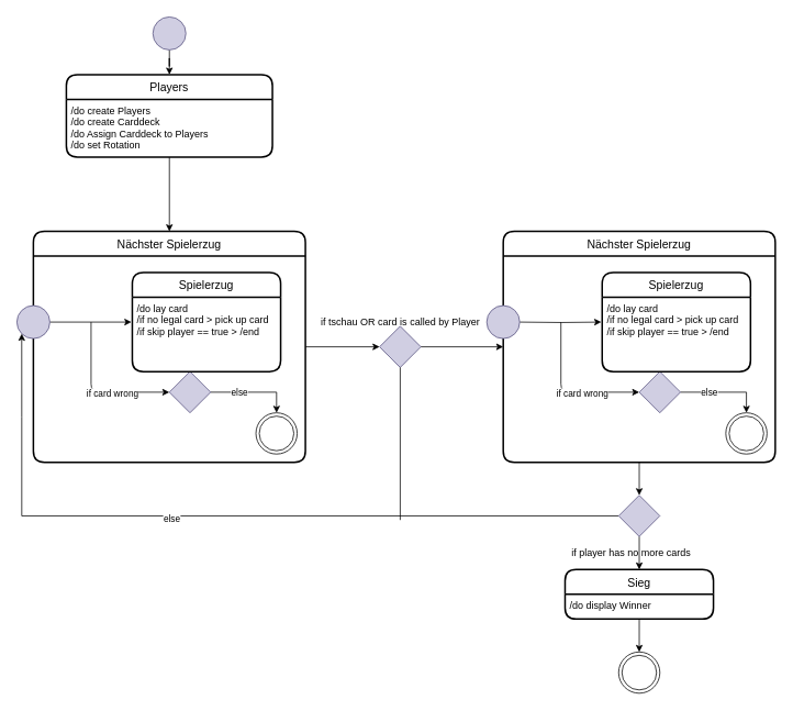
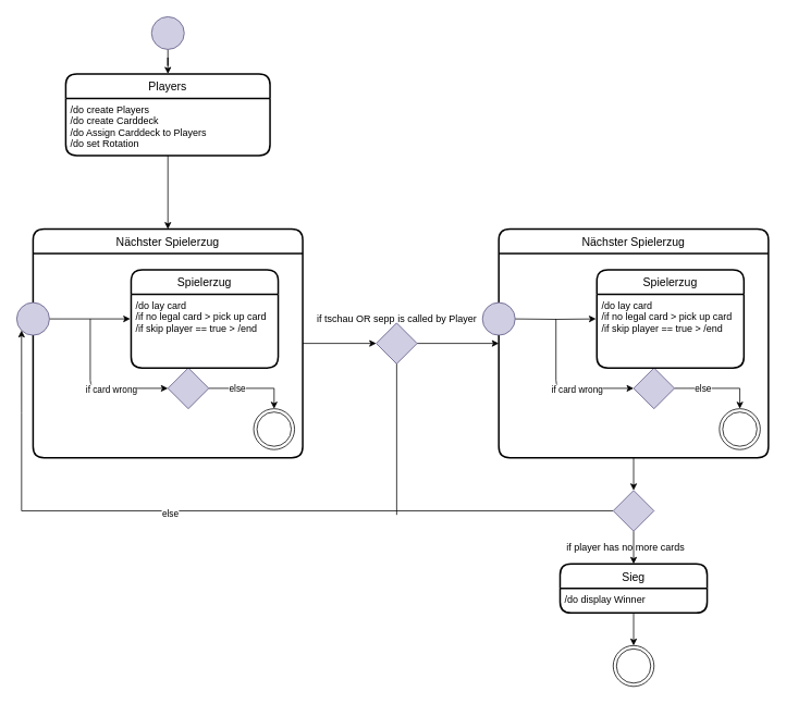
  <mxCell id="0" />
  <mxCell id="1" parent="0" />
  <mxCell id="2" style="edgeStyle=orthogonalEdgeStyle;rounded=0;orthogonalLoop=1;jettySize=auto;html=1;entryX=0.5;entryY=0;entryDx=0;entryDy=0;" edge="1" parent="1" source="3" target="37"><mxGeometry relative="1" as="geometry" /></mxCell>
  <mxCell id="3" value="Nächster Spielerzug" style="swimlane;childLayout=stackLayout;horizontal=1;startSize=30;horizontalStack=0;rounded=1;fontSize=14;fontStyle=0;strokeWidth=2;resizeParent=0;resizeLast=1;shadow=0;dashed=0;align=center;labelBackgroundColor=#ffffff;labelBorderColor=none;swimlaneFillColor=#ffffff;expand=0;dropTarget=0;" vertex="1" parent="1"><mxGeometry x="610" y="280" width="330" height="280" as="geometry" /></mxCell>
  <mxCell id="4" style="edgeStyle=orthogonalEdgeStyle;rounded=0;orthogonalLoop=1;jettySize=auto;html=1;entryX=0;entryY=0.5;entryDx=0;entryDy=0;" edge="1" parent="1" source="31" target="3"><mxGeometry relative="1" as="geometry"><mxPoint x="600" y="420" as="targetPoint" /></mxGeometry></mxCell>
  <mxCell id="5" value="Nächster Spielerzug" style="swimlane;childLayout=stackLayout;horizontal=1;startSize=30;horizontalStack=0;rounded=1;fontSize=14;fontStyle=0;strokeWidth=2;resizeParent=0;resizeLast=1;shadow=0;dashed=0;align=center;labelBackgroundColor=#ffffff;labelBorderColor=none;swimlaneFillColor=#ffffff;expand=0;dropTarget=0;" vertex="1" parent="1"><mxGeometry x="40" y="280" width="330" height="280" as="geometry" /></mxCell>
  <mxCell id="6" style="edgeStyle=orthogonalEdgeStyle;rounded=0;orthogonalLoop=1;jettySize=auto;html=1;entryX=0.5;entryY=0;entryDx=0;entryDy=0;" edge="1" parent="1" source="7" target="26"><mxGeometry relative="1" as="geometry" /></mxCell>
  <mxCell id="7" value="" style="ellipse;whiteSpace=wrap;html=1;aspect=fixed;fillColor=#d0cee2;strokeColor=#56517e;" vertex="1" parent="1"><mxGeometry x="185" y="20" width="40" height="40" as="geometry" /></mxCell>
  <mxCell id="8" style="edgeStyle=orthogonalEdgeStyle;rounded=0;orthogonalLoop=1;jettySize=auto;html=1;entryX=-0.006;entryY=0.333;entryDx=0;entryDy=0;entryPerimeter=0;" edge="1" parent="1" source="9" target="25"><mxGeometry relative="1" as="geometry"><mxPoint x="170" y="390" as="targetPoint" /></mxGeometry></mxCell>
  <mxCell id="9" value="" style="ellipse;whiteSpace=wrap;html=1;aspect=fixed;fillColor=#d0cee2;strokeColor=#56517e;recursiveResize=0;" vertex="1" parent="1"><mxGeometry x="20" y="370" width="40" height="40" as="geometry" /></mxCell>
  <mxCell id="10" value="" style="endArrow=classic;html=1;entryX=0;entryY=0.5;entryDx=0;entryDy=0;" edge="1" parent="1" target="14"><mxGeometry width="50" height="50" relative="1" as="geometry"><mxPoint x="110" y="390" as="sourcePoint" /><mxPoint x="240" y="480" as="targetPoint" /><Array as="points"><mxPoint x="110" y="475" /></Array></mxGeometry></mxCell>
  <mxCell id="11" value="if card wrong" style="edgeLabel;html=1;align=center;verticalAlign=middle;resizable=0;points=[];" vertex="1" connectable="0" parent="10"><mxGeometry x="-0.056" y="26" relative="1" as="geometry"><mxPoint x="25" y="27" as="offset" /></mxGeometry></mxCell>
  <mxCell id="12" style="edgeStyle=orthogonalEdgeStyle;rounded=0;orthogonalLoop=1;jettySize=auto;html=1;entryX=0.5;entryY=0;entryDx=0;entryDy=0;" edge="1" parent="1" source="14" target="15"><mxGeometry relative="1" as="geometry" /></mxCell>
  <mxCell id="13" value="else" style="edgeLabel;html=1;align=center;verticalAlign=middle;resizable=0;points=[];" vertex="1" connectable="0" parent="12"><mxGeometry x="-0.358" y="1" relative="1" as="geometry"><mxPoint as="offset" /></mxGeometry></mxCell>
  <mxCell id="14" value="" style="rhombus;whiteSpace=wrap;html=1;labelBackgroundColor=#ffffff;fillColor=#d0cee2;strokeColor=#56517e;" vertex="1" parent="1"><mxGeometry x="205" y="450" width="50" height="50" as="geometry" /></mxCell>
  <mxCell id="15" value="" style="ellipse;shape=doubleEllipse;whiteSpace=wrap;html=1;aspect=fixed;labelBackgroundColor=#ffffff;fillColor=#FFFFFF;" vertex="1" parent="1"><mxGeometry x="310" y="500" width="50" height="50" as="geometry" /></mxCell>
  <mxCell id="16" style="edgeStyle=orthogonalEdgeStyle;rounded=0;orthogonalLoop=1;jettySize=auto;html=1;entryX=-0.006;entryY=0.333;entryDx=0;entryDy=0;entryPerimeter=0;" edge="1" parent="1" target="30"><mxGeometry relative="1" as="geometry"><mxPoint x="630" y="389.97" as="sourcePoint" /><mxPoint x="740" y="390" as="targetPoint" /></mxGeometry></mxCell>
  <mxCell id="17" value="" style="endArrow=classic;html=1;entryX=0;entryY=0.5;entryDx=0;entryDy=0;" edge="1" parent="1" target="21"><mxGeometry width="50" height="50" relative="1" as="geometry"><mxPoint x="680" y="390" as="sourcePoint" /><mxPoint x="810" y="480" as="targetPoint" /><Array as="points"><mxPoint x="680" y="475" /></Array></mxGeometry></mxCell>
  <mxCell id="18" value="if card wrong" style="edgeLabel;html=1;align=center;verticalAlign=middle;resizable=0;points=[];" vertex="1" connectable="0" parent="17"><mxGeometry x="-0.056" y="26" relative="1" as="geometry"><mxPoint x="25" y="27" as="offset" /></mxGeometry></mxCell>
  <mxCell id="19" style="edgeStyle=orthogonalEdgeStyle;rounded=0;orthogonalLoop=1;jettySize=auto;html=1;entryX=0.5;entryY=0;entryDx=0;entryDy=0;" edge="1" parent="1" source="21" target="22"><mxGeometry relative="1" as="geometry" /></mxCell>
  <mxCell id="20" value="else" style="edgeLabel;html=1;align=center;verticalAlign=middle;resizable=0;points=[];" vertex="1" connectable="0" parent="19"><mxGeometry x="-0.358" y="1" relative="1" as="geometry"><mxPoint as="offset" /></mxGeometry></mxCell>
  <mxCell id="21" value="" style="rhombus;whiteSpace=wrap;html=1;labelBackgroundColor=#ffffff;fillColor=#d0cee2;strokeColor=#56517e;" vertex="1" parent="1"><mxGeometry x="775" y="450" width="50" height="50" as="geometry" /></mxCell>
  <mxCell id="22" value="" style="ellipse;shape=doubleEllipse;whiteSpace=wrap;html=1;aspect=fixed;labelBackgroundColor=#ffffff;fillColor=#FFFFFF;" vertex="1" parent="1"><mxGeometry x="880" y="500" width="50" height="50" as="geometry" /></mxCell>
  <mxCell id="23" value="" style="ellipse;whiteSpace=wrap;html=1;aspect=fixed;fillColor=#d0cee2;strokeColor=#56517e;recursiveResize=0;" vertex="1" parent="1"><mxGeometry x="590" y="370" width="40" height="40" as="geometry" /></mxCell>
  <mxCell id="24" value="Spielerzug" style="swimlane;childLayout=stackLayout;horizontal=1;startSize=30;horizontalStack=0;rounded=1;fontSize=14;fontStyle=0;strokeWidth=2;resizeParent=0;resizeLast=1;shadow=0;dashed=0;align=center;labelBackgroundColor=#ffffff;labelBorderColor=none;swimlaneFillColor=#ffffff;" vertex="1" parent="1"><mxGeometry x="160" y="330" width="180" height="120" as="geometry" /></mxCell>
  <mxCell id="25" value="/do lay card&#10;/if no legal card &gt; pick up card&#10;/if skip player == true &gt; /end" style="align=left;strokeColor=none;fillColor=none;spacingLeft=4;fontSize=12;verticalAlign=top;resizable=0;rotatable=0;part=1;labelBackgroundColor=#ffffff;" vertex="1" parent="24"><mxGeometry y="30" width="180" height="90" as="geometry" /></mxCell>
  <mxCell id="26" value="Players" style="swimlane;childLayout=stackLayout;horizontal=1;startSize=30;horizontalStack=0;rounded=1;fontSize=14;fontStyle=0;strokeWidth=2;resizeParent=0;resizeLast=1;shadow=0;dashed=0;align=center;labelBackgroundColor=#ffffff;labelBorderColor=none;swimlaneFillColor=#ffffff;" vertex="1" parent="1"><mxGeometry x="80" y="90" width="250" height="100" as="geometry" /></mxCell>
  <mxCell id="27" value="/do create Players&#10;/do create Carddeck&#10;/do Assign Carddeck to Players&#10;/do set Rotation" style="align=left;strokeColor=none;fillColor=none;spacingLeft=4;fontSize=12;verticalAlign=top;resizable=0;rotatable=0;part=1;labelBackgroundColor=#ffffff;recursiveResize=0;" vertex="1" parent="26"><mxGeometry y="30" width="250" height="70" as="geometry" /></mxCell>
  <mxCell id="28" style="edgeStyle=orthogonalEdgeStyle;rounded=0;orthogonalLoop=1;jettySize=auto;html=1;entryX=0.5;entryY=0;entryDx=0;entryDy=0;" edge="1" parent="1" source="27" target="5"><mxGeometry relative="1" as="geometry" /></mxCell>
  <mxCell id="29" value="Spielerzug" style="swimlane;childLayout=stackLayout;horizontal=1;startSize=30;horizontalStack=0;rounded=1;fontSize=14;fontStyle=0;strokeWidth=2;resizeParent=0;resizeLast=1;shadow=0;dashed=0;align=center;labelBackgroundColor=#ffffff;labelBorderColor=none;swimlaneFillColor=#ffffff;" vertex="1" parent="1"><mxGeometry x="730" y="330" width="180" height="120" as="geometry" /></mxCell>
  <mxCell id="30" value="/do lay card&#10;/if no legal card &gt; pick up card&#10;/if skip player == true &gt; /end" style="align=left;strokeColor=none;fillColor=none;spacingLeft=4;fontSize=12;verticalAlign=top;resizable=0;rotatable=0;part=1;labelBackgroundColor=#ffffff;" vertex="1" parent="29"><mxGeometry y="30" width="180" height="90" as="geometry" /></mxCell>
  <mxCell id="31" value="" style="rhombus;whiteSpace=wrap;html=1;labelBackgroundColor=#ffffff;fillColor=#d0cee2;strokeColor=#56517e;" vertex="1" parent="1"><mxGeometry x="460" y="395" width="50" height="50" as="geometry" /></mxCell>
  <mxCell id="32" style="edgeStyle=orthogonalEdgeStyle;rounded=0;orthogonalLoop=1;jettySize=auto;html=1;entryX=0;entryY=0.5;entryDx=0;entryDy=0;" edge="1" parent="1" source="5" target="31"><mxGeometry relative="1" as="geometry"><mxPoint x="610" y="420" as="targetPoint" /><mxPoint x="370" y="420" as="sourcePoint" /></mxGeometry></mxCell>
- <mxCell id="33" value="if tschau OR card is called by Player" style="text;html=1;align=center;verticalAlign=middle;resizable=0;points=[];autosize=1;" vertex="1" parent="1"><mxGeometry x="380" y="380" width="210" height="20" as="geometry" /></mxCell>
+ <mxCell id="33" value="if tschau OR sepp is called by Player" style="text;html=1;align=center;verticalAlign=middle;resizable=0;points=[];autosize=1;" vertex="1" parent="1"><mxGeometry x="380" y="380" width="210" height="20" as="geometry" /></mxCell>
  <mxCell id="34" style="edgeStyle=orthogonalEdgeStyle;rounded=0;orthogonalLoop=1;jettySize=auto;html=1;" edge="1" parent="1" source="37" target="38"><mxGeometry relative="1" as="geometry" /></mxCell>
  <mxCell id="35" style="edgeStyle=orthogonalEdgeStyle;rounded=0;orthogonalLoop=1;jettySize=auto;html=1;entryX=0;entryY=1;entryDx=0;entryDy=0;" edge="1" parent="1" source="37" target="9"><mxGeometry relative="1" as="geometry" /></mxCell>
  <mxCell id="36" value="else" style="edgeLabel;html=1;align=center;verticalAlign=middle;resizable=0;points=[];" vertex="1" connectable="0" parent="35"><mxGeometry x="0.149" y="3" relative="1" as="geometry"><mxPoint as="offset" /></mxGeometry></mxCell>
  <mxCell id="37" value="" style="rhombus;whiteSpace=wrap;html=1;labelBackgroundColor=#ffffff;fillColor=#d0cee2;strokeColor=#56517e;" vertex="1" parent="1"><mxGeometry x="750" y="600" width="50" height="50" as="geometry" /></mxCell>
  <mxCell id="38" value="Sieg" style="swimlane;childLayout=stackLayout;horizontal=1;startSize=30;horizontalStack=0;rounded=1;fontSize=14;fontStyle=0;strokeWidth=2;resizeParent=0;resizeLast=1;shadow=0;dashed=0;align=center;labelBackgroundColor=#ffffff;labelBorderColor=none;swimlaneFillColor=#ffffff;" vertex="1" parent="1"><mxGeometry x="685" y="690" width="180" height="60" as="geometry" /></mxCell>
  <mxCell id="39" value="/do display Winner" style="align=left;strokeColor=none;fillColor=none;spacingLeft=4;fontSize=12;verticalAlign=top;resizable=0;rotatable=0;part=1;labelBackgroundColor=#ffffff;" vertex="1" parent="38"><mxGeometry y="30" width="180" height="30" as="geometry" /></mxCell>
  <mxCell id="40" value="" style="ellipse;shape=doubleEllipse;whiteSpace=wrap;html=1;aspect=fixed;labelBackgroundColor=#ffffff;fillColor=#FFFFFF;" vertex="1" parent="38"><mxGeometry y="60" width="180" as="geometry" /></mxCell>
  <mxCell id="41" value="if player has no more cards" style="text;html=1;align=center;verticalAlign=middle;resizable=0;points=[];autosize=1;" vertex="1" parent="1"><mxGeometry x="685" y="660" width="160" height="20" as="geometry" /></mxCell>
  <mxCell id="42" value="" style="endArrow=none;html=1;entryX=0.5;entryY=1;entryDx=0;entryDy=0;" edge="1" parent="1" target="31"><mxGeometry width="50" height="50" relative="1" as="geometry"><mxPoint x="485" y="630" as="sourcePoint" /><mxPoint x="510" y="450" as="targetPoint" /></mxGeometry></mxCell>
  <mxCell id="43" value="" style="ellipse;shape=doubleEllipse;whiteSpace=wrap;html=1;aspect=fixed;labelBackgroundColor=#ffffff;fillColor=#FFFFFF;" vertex="1" parent="1"><mxGeometry x="750" y="790" width="50" height="50" as="geometry" /></mxCell>
  <mxCell id="44" style="edgeStyle=orthogonalEdgeStyle;rounded=0;orthogonalLoop=1;jettySize=auto;html=1;entryX=0.5;entryY=0;entryDx=0;entryDy=0;endArrow=classic;endFill=1;" edge="1" parent="1" source="39" target="43"><mxGeometry relative="1" as="geometry" /></mxCell>
